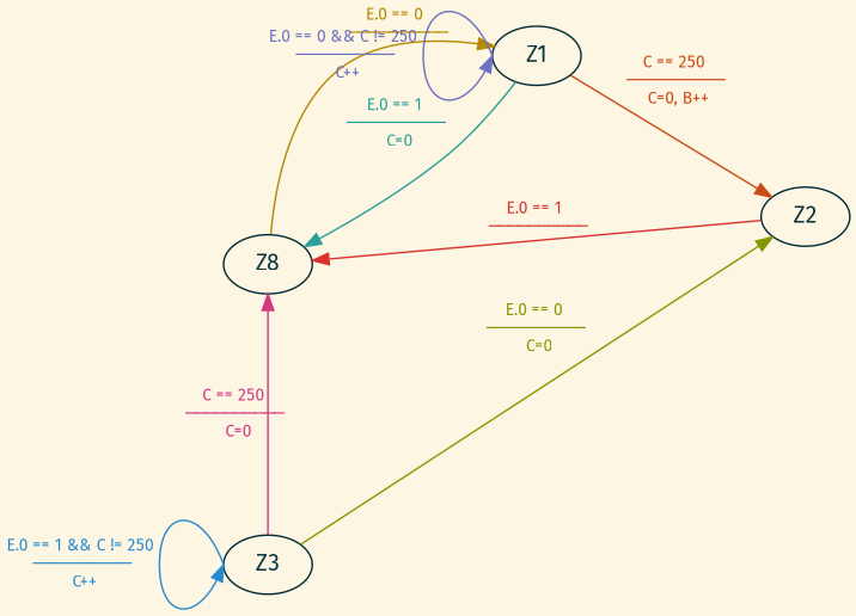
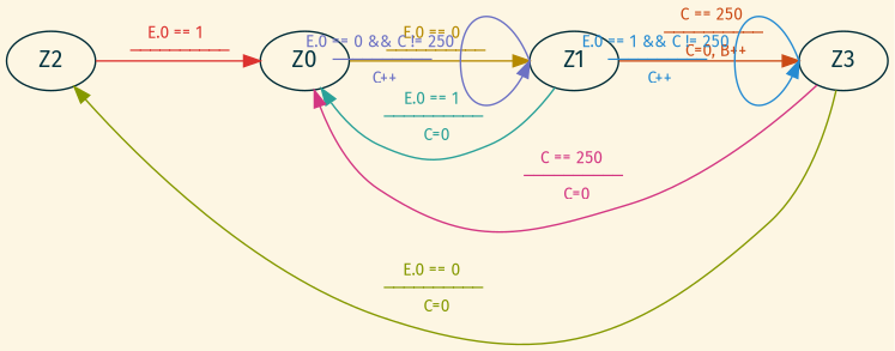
  digraph {
    bgcolor="#fdf6e3"
    fontname="Fira Sans"
    nodesep=1
    rankdir=LR
    node [color="#002b36" fontcolor="#073642" fontname="Fira Sans"]
    edge [fontname="Fira Sans" fontsize=10 constraint=false]
-   n1 [label=Z8]
+   n1 [label=Z0]
    n2 [label=Z1]
    n3 [label=Z2]
    n4 [label=Z3]
    n1 -> n2 [color="#b58900" fontcolor="#b58900" label="E.0 == 0 \n ──────────" constraint=""]
    n2 -> n1 [color="#2aa198" fontcolor="#2aa198" label="E.0 == 1 \n ────────── \n C=0"]
    n2 -> n2 [color="#6c71c4" fontcolor="#6c71c4" headport=w label="E.0 == 0 && C != 250 \n ────────── \n C++" tailport=w]
-   n2 -> n3 [color="#cb4b16" fontcolor="#cb4b16" label="C == 250 \n ────────── \n C=0, B++" constraint=""]
+   n2 -> n4 [color="#cb4b16" fontcolor="#cb4b16" label="C == 250 \n ────────── \n C=0, B++" constraint=""]
    n3 -> n1 [color="#dc322f" fontcolor="#dc322f" label="E.0 == 1 \n ──────────" constraint=""]
    n4 -> n1 [color="#d33682" fontcolor="#d33682" label="C == 250 \n ────────── \n C=0"]
    n4 -> n3 [color="#859900" fontcolor="#859900" label="E.0 == 0 \n ────────── \n C=0"]
    n4 -> n4 [color="#268bd2" fontcolor="#268bd2" headport=w label="E.0 == 1 && C != 250 \n ────────── \n C++" tailport=w]
  }
